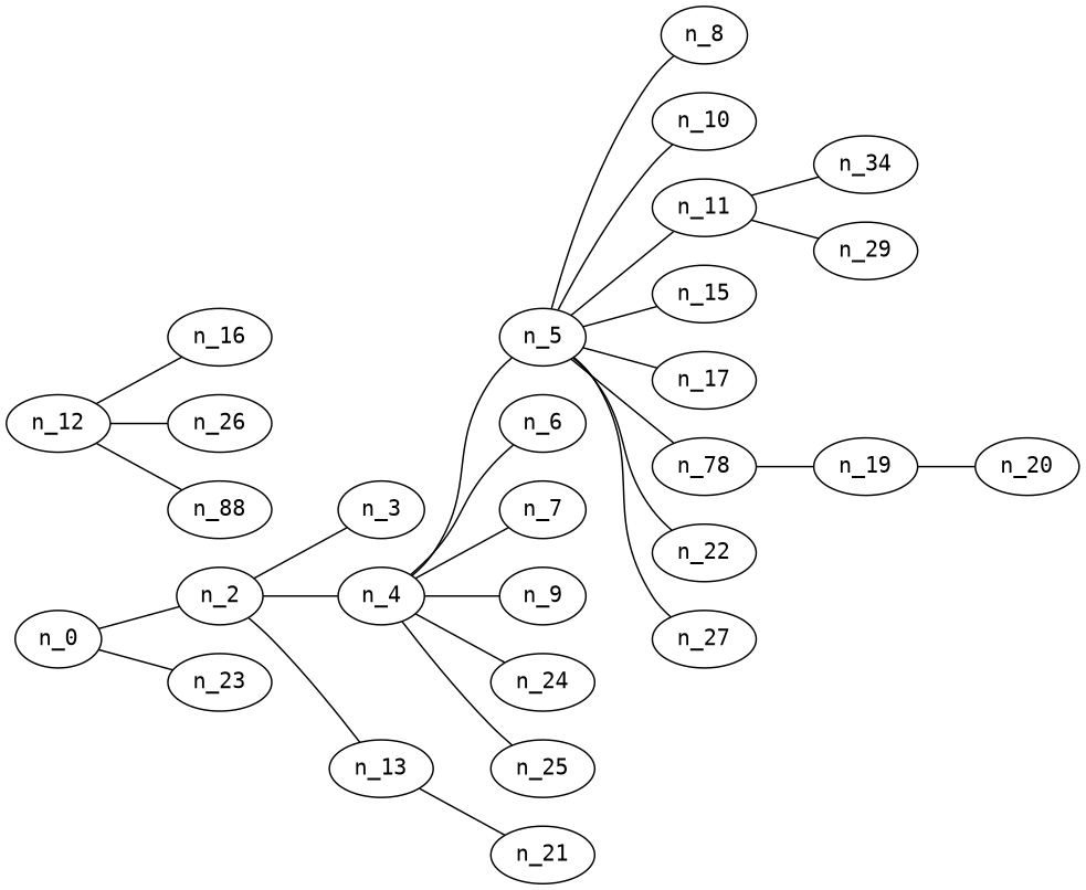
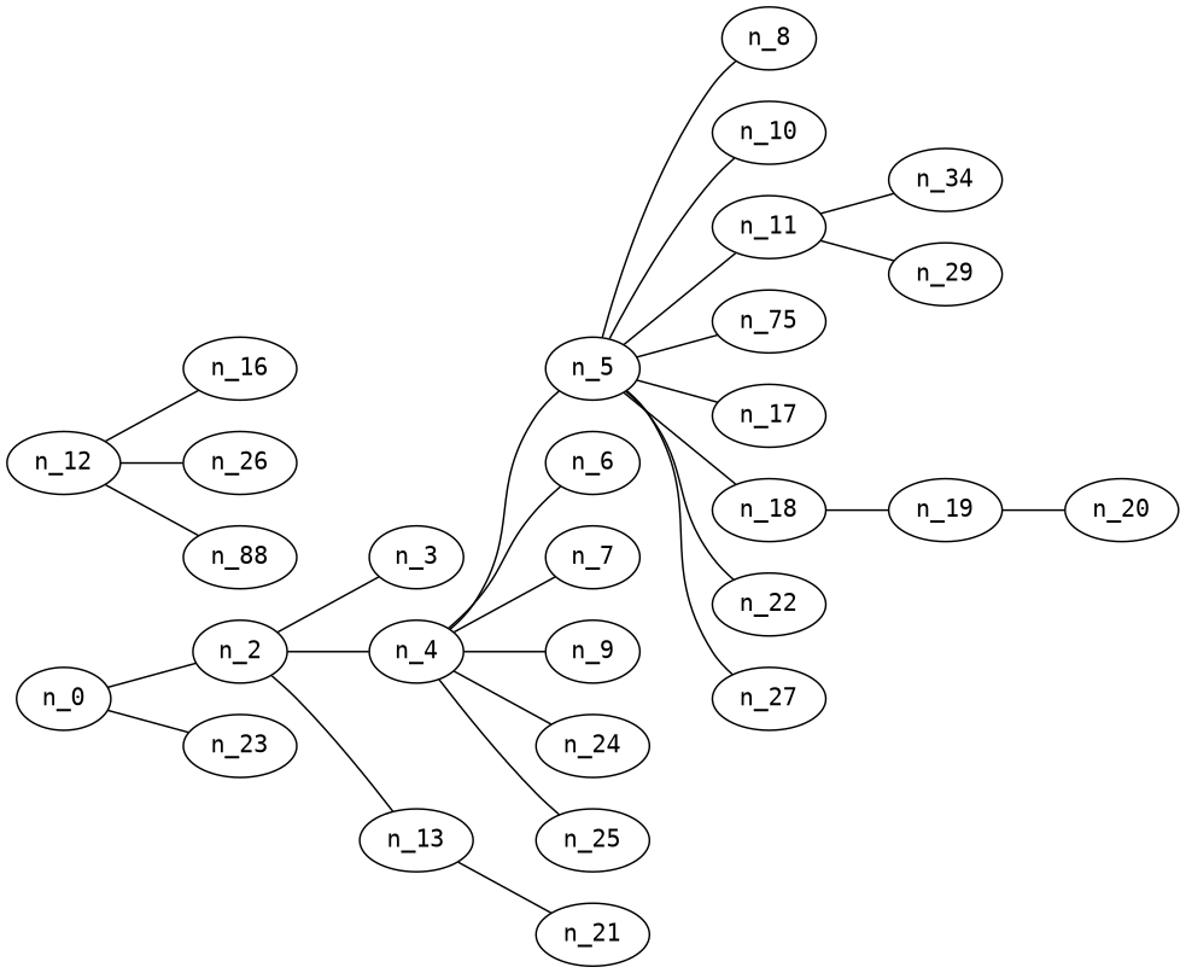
  graph {
    fontname="DejaVu Sans Mono"
    rankdir=LR
    node [fontname="DejaVu Sans Mono"]
    edge [fontname="DejaVu Sans Mono"]
    n_0
    n_2
    n_23
    n_3
    n_4
    n_13
    n_5
    n_6
    n_7
    n_9
    n_24
    n_25
    n_21
    n_8
    n_10
    n_11
-   n_15
+   n_15 [label=n_75]
    n_17
-   n_18 [label=n_78]
+   n_18
    n_22
    n_27
    n_12
    n_16
    n_26
    n25 [label=n_88]
    n26 [label=n_34]
    n_29
    n_19
    n_20
    n_0 -- n_2
    n_0 -- n_23
    n_2 -- n_3
    n_2 -- n_4
    n_2 -- n_13
    n_4 -- n_5
    n_4 -- n_6
    n_4 -- n_7
    n_4 -- n_9
    n_4 -- n_24
    n_4 -- n_25
    n_13 -- n_21
    n_5 -- n_8
    n_5 -- n_10
    n_5 -- n_11
    n_5 -- n_15
    n_5 -- n_17
    n_5 -- n_18
    n_5 -- n_22
    n_5 -- n_27
    n_11 -- n26
    n_11 -- n_29
    n_18 -- n_19
    n_12 -- n_16
    n_12 -- n_26
    n_12 -- n25
    n_19 -- n_20
  }
